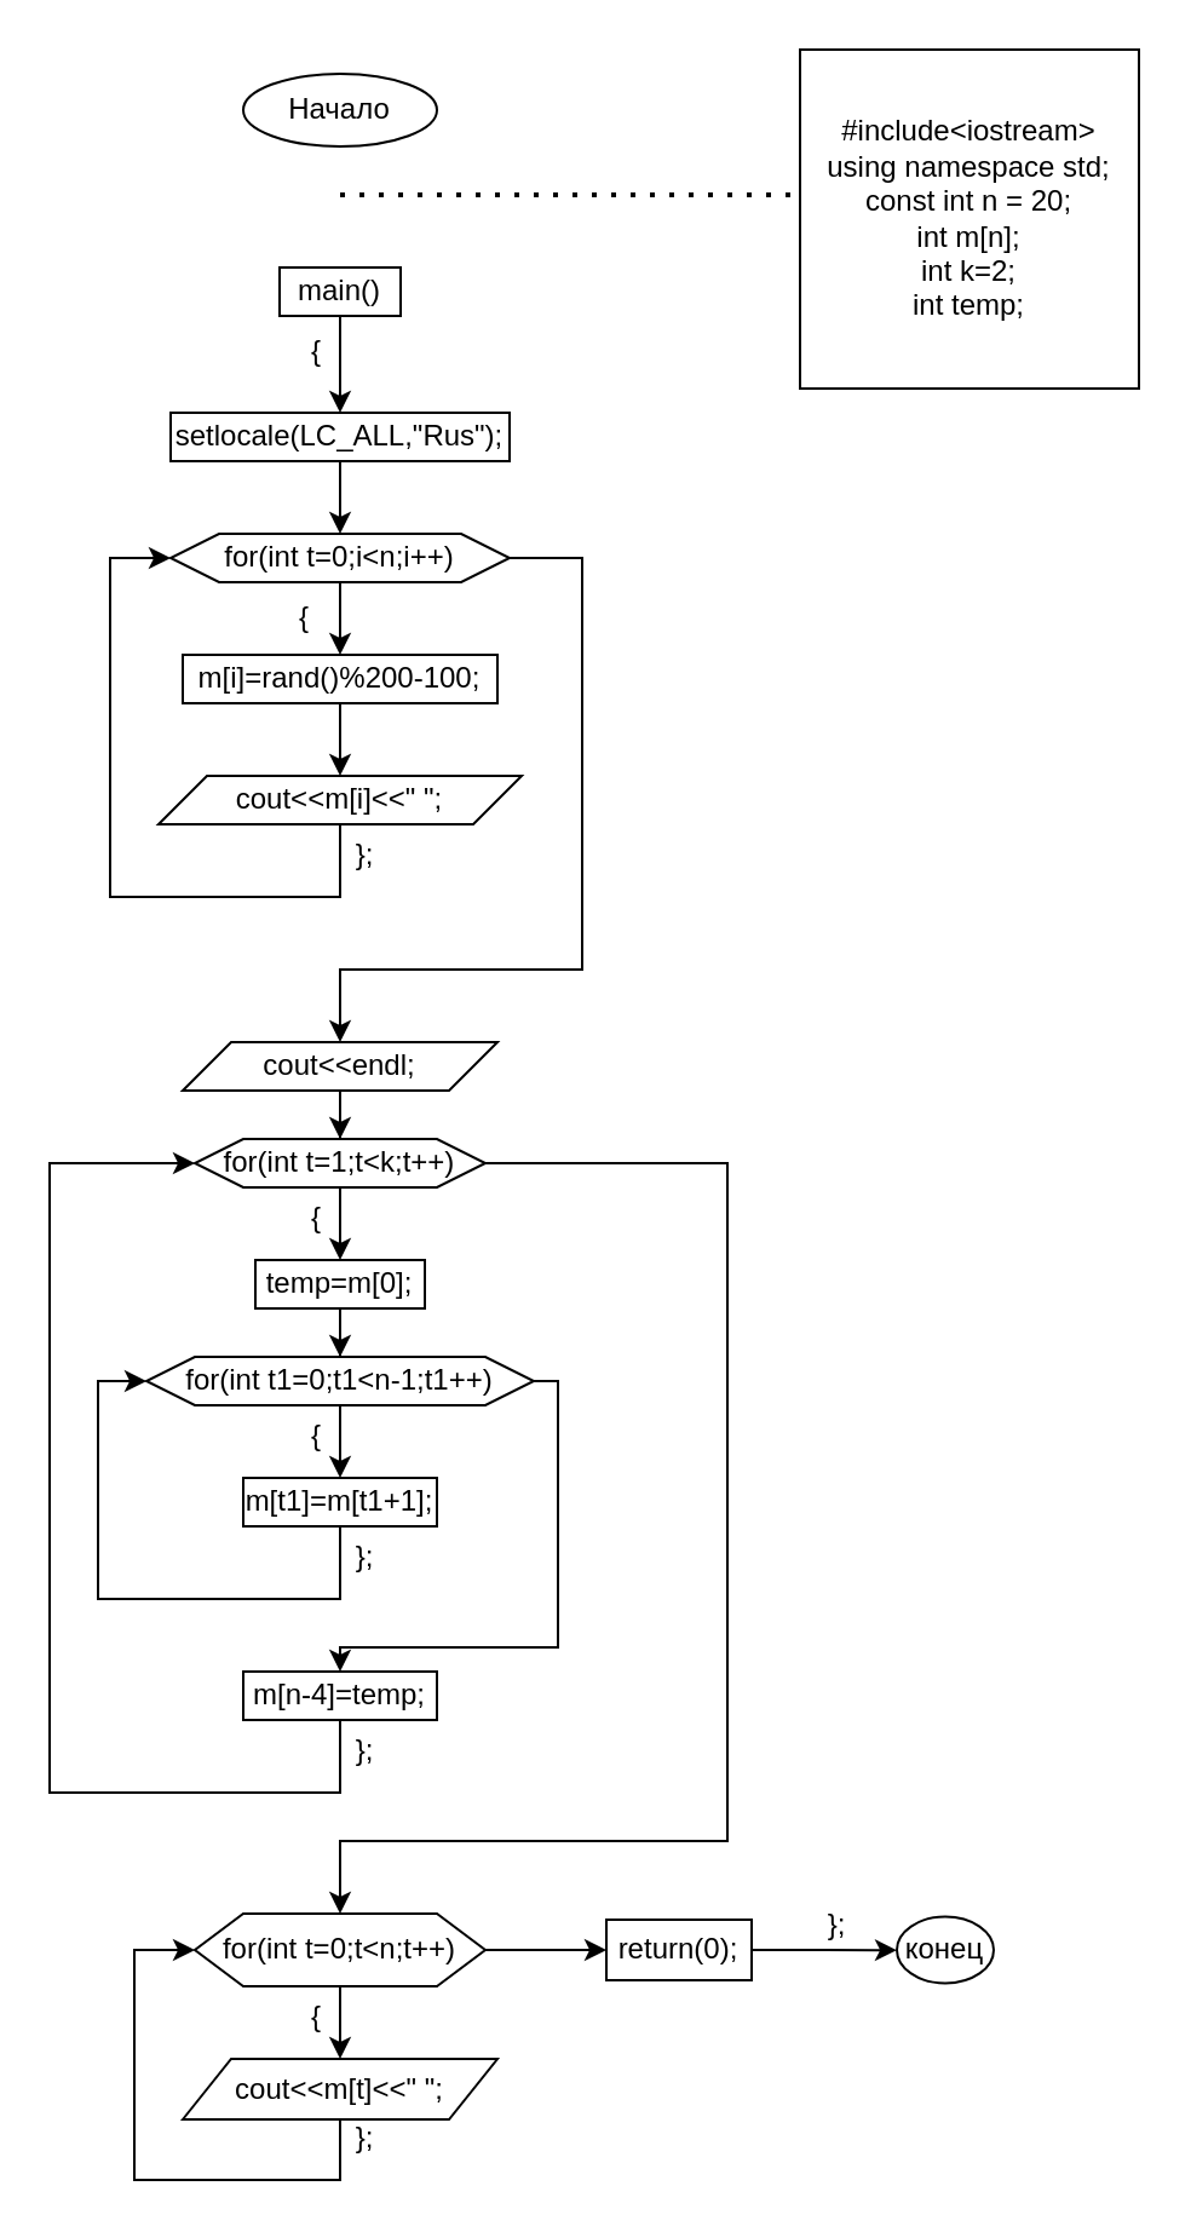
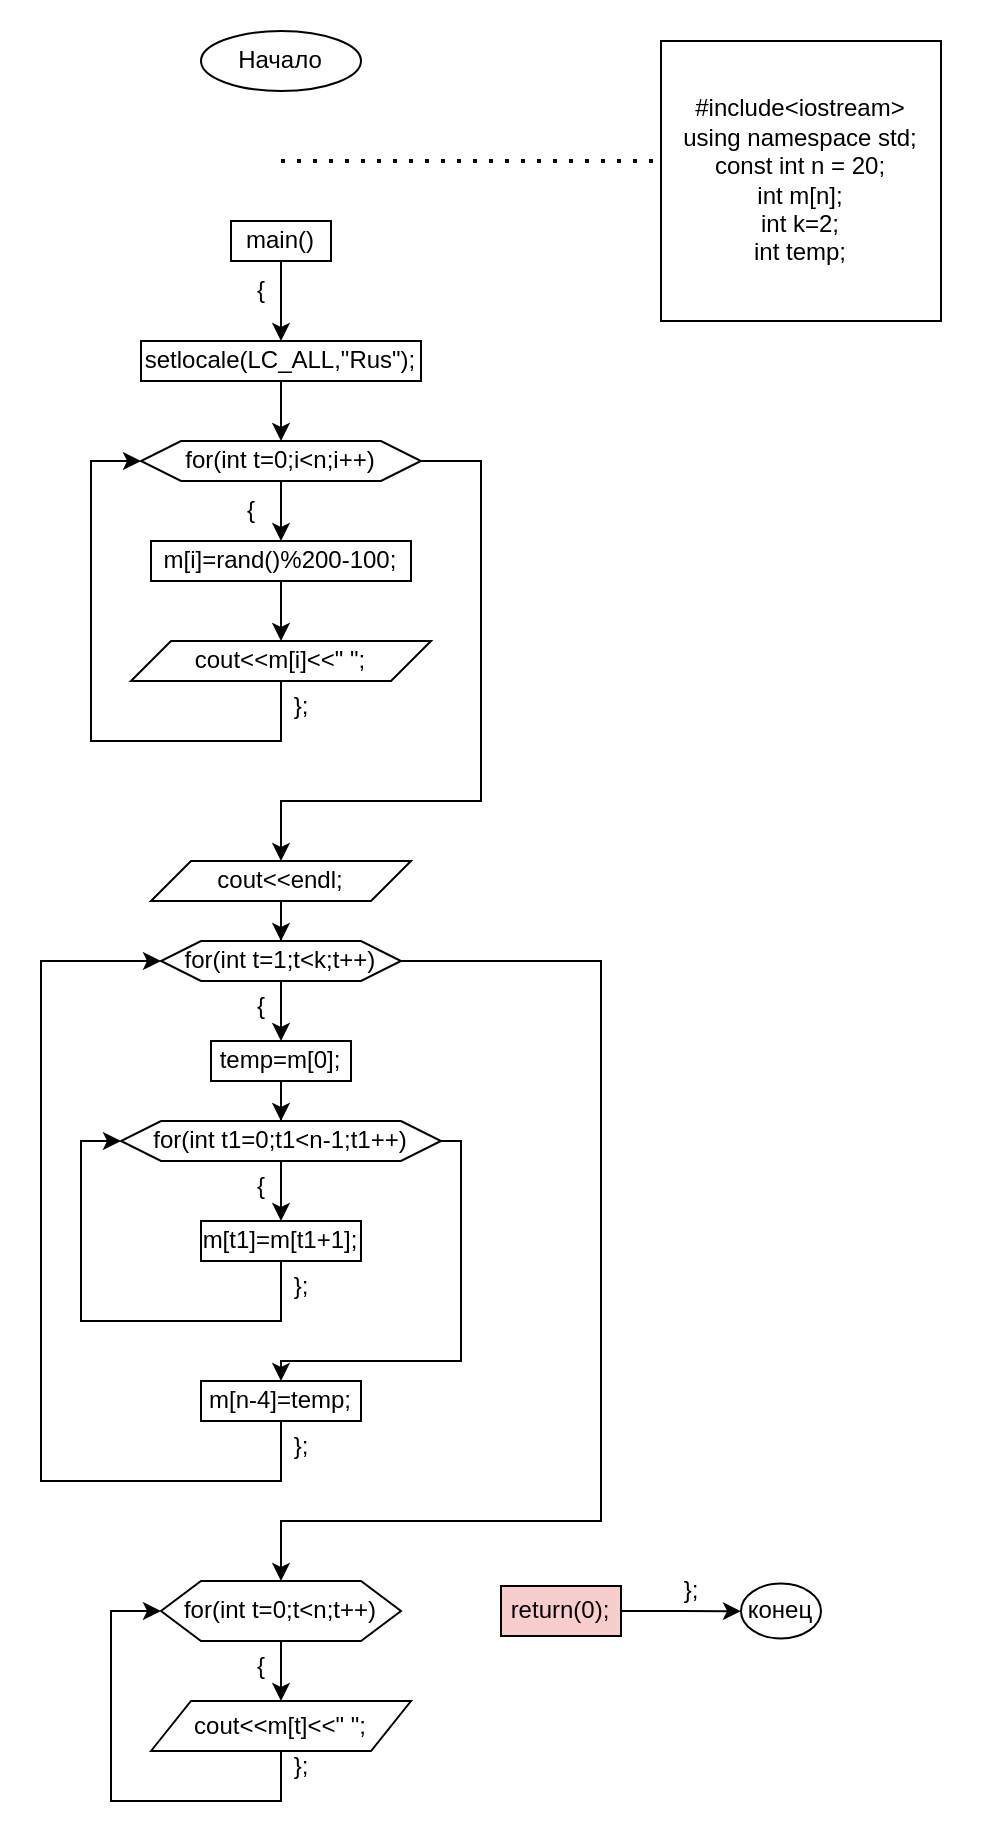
  <mxCell id="0" />
  <mxCell id="1" parent="0" />
- <mxCell id="2" value="Начало" style="ellipse;whiteSpace=wrap;html=1;" parent="1" vertex="1"><mxGeometry x="100" y="30" width="80" height="30" as="geometry" /></mxCell>
+ <mxCell id="2" value="Начало" style="ellipse;whiteSpace=wrap;html=1;" parent="1" vertex="1"><mxGeometry x="100" y="15" width="80" height="30" as="geometry" /></mxCell>
  <mxCell id="3" value="" style="edgeStyle=orthogonalEdgeStyle;rounded=0;orthogonalLoop=1;jettySize=auto;html=1;" parent="1" source="4" target="8" edge="1"><mxGeometry relative="1" as="geometry" /></mxCell>
  <mxCell id="4" value="main()" style="rounded=0;whiteSpace=wrap;html=1;" parent="1" vertex="1"><mxGeometry x="115" y="110" width="50" height="20" as="geometry" /></mxCell>
  <mxCell id="5" value="" style="endArrow=none;dashed=1;html=1;dashPattern=1 3;strokeWidth=2;rounded=0;" parent="1" edge="1"><mxGeometry width="50" height="50" relative="1" as="geometry"><mxPoint x="140" y="80" as="sourcePoint" /><mxPoint x="330" y="80" as="targetPoint" /></mxGeometry></mxCell>
  <mxCell id="6" value="#include&amp;lt;iostream&amp;gt;&lt;br&gt;using namespace std;&lt;br&gt;const int n = 20;&lt;br&gt;int m[n];&lt;br&gt;int k=2;&lt;br&gt;int temp;" style="whiteSpace=wrap;html=1;aspect=fixed;" parent="1" vertex="1"><mxGeometry x="330" y="20" width="140" height="140" as="geometry" /></mxCell>
  <mxCell id="7" value="" style="edgeStyle=orthogonalEdgeStyle;rounded=0;orthogonalLoop=1;jettySize=auto;html=1;" parent="1" source="8" target="11" edge="1"><mxGeometry relative="1" as="geometry" /></mxCell>
  <mxCell id="8" value="setlocale(LC_ALL,&quot;Rus&quot;);" style="whiteSpace=wrap;html=1;rounded=0;" parent="1" vertex="1"><mxGeometry x="70" y="170" width="140" height="20" as="geometry" /></mxCell>
  <mxCell id="9" value="" style="edgeStyle=orthogonalEdgeStyle;rounded=0;orthogonalLoop=1;jettySize=auto;html=1;" parent="1" source="11" target="13" edge="1"><mxGeometry relative="1" as="geometry" /></mxCell>
  <mxCell id="10" style="edgeStyle=orthogonalEdgeStyle;rounded=0;orthogonalLoop=1;jettySize=auto;html=1;" parent="1" source="11" edge="1"><mxGeometry relative="1" as="geometry"><mxPoint x="140" y="430" as="targetPoint" /><Array as="points"><mxPoint x="240" y="230" /><mxPoint x="240" y="400" /><mxPoint x="140" y="400" /></Array></mxGeometry></mxCell>
  <mxCell id="11" value="for(int t=0;i&amp;lt;n;i++)" style="shape=hexagon;perimeter=hexagonPerimeter2;whiteSpace=wrap;html=1;fixedSize=1;rounded=0;" parent="1" vertex="1"><mxGeometry x="70" y="220" width="140" height="20" as="geometry" /></mxCell>
  <mxCell id="12" value="" style="edgeStyle=orthogonalEdgeStyle;rounded=0;orthogonalLoop=1;jettySize=auto;html=1;" parent="1" source="13" target="15" edge="1"><mxGeometry relative="1" as="geometry" /></mxCell>
  <mxCell id="13" value="m[i]=rand()%200-100;" style="whiteSpace=wrap;html=1;rounded=0;" parent="1" vertex="1"><mxGeometry x="75" y="270" width="130" height="20" as="geometry" /></mxCell>
  <mxCell id="14" style="edgeStyle=orthogonalEdgeStyle;rounded=0;orthogonalLoop=1;jettySize=auto;html=1;entryX=0;entryY=0.5;entryDx=0;entryDy=0;" parent="1" source="15" target="11" edge="1"><mxGeometry relative="1" as="geometry"><Array as="points"><mxPoint x="140" y="370" /><mxPoint x="45" y="370" /><mxPoint x="45" y="230" /></Array></mxGeometry></mxCell>
  <mxCell id="15" value="cout&amp;lt;&amp;lt;m[i]&amp;lt;&amp;lt;&quot; &quot;;" style="shape=parallelogram;perimeter=parallelogramPerimeter;whiteSpace=wrap;html=1;fixedSize=1;rounded=0;" parent="1" vertex="1"><mxGeometry x="65" y="320" width="150" height="20" as="geometry" /></mxCell>
  <mxCell id="16" value="" style="edgeStyle=orthogonalEdgeStyle;rounded=0;orthogonalLoop=1;jettySize=auto;html=1;" edge="1" parent="1" source="17" target="34"><mxGeometry relative="1" as="geometry" /></mxCell>
  <mxCell id="17" value="cout&amp;lt;&amp;lt;endl;" style="shape=parallelogram;perimeter=parallelogramPerimeter;whiteSpace=wrap;html=1;fixedSize=1;" parent="1" vertex="1"><mxGeometry x="75" y="430" width="130" height="20" as="geometry" /></mxCell>
  <mxCell id="18" value="" style="edgeStyle=orthogonalEdgeStyle;rounded=0;orthogonalLoop=1;jettySize=auto;html=1;" parent="1" source="20" target="22" edge="1"><mxGeometry relative="1" as="geometry" /></mxCell>
- <mxCell id="19" value="" style="edgeStyle=orthogonalEdgeStyle;rounded=0;orthogonalLoop=1;jettySize=auto;html=1;" parent="1" source="20" target="24" edge="1"><mxGeometry relative="1" as="geometry" /></mxCell>
  <mxCell id="20" value="for(int t=0;t&amp;lt;n;t++)" style="shape=hexagon;perimeter=hexagonPerimeter2;whiteSpace=wrap;html=1;fixedSize=1;" parent="1" vertex="1"><mxGeometry x="80" y="790" width="120" height="30" as="geometry" /></mxCell>
  <mxCell id="21" style="edgeStyle=orthogonalEdgeStyle;rounded=0;orthogonalLoop=1;jettySize=auto;html=1;entryX=0;entryY=0.5;entryDx=0;entryDy=0;" parent="1" source="22" target="20" edge="1"><mxGeometry relative="1" as="geometry"><Array as="points"><mxPoint x="140" y="900" /><mxPoint x="55" y="900" /><mxPoint x="55" y="805" /></Array></mxGeometry></mxCell>
  <mxCell id="22" value="cout&amp;lt;&amp;lt;m[t]&amp;lt;&amp;lt;&quot; &quot;;" style="shape=parallelogram;perimeter=parallelogramPerimeter;whiteSpace=wrap;html=1;fixedSize=1;" parent="1" vertex="1"><mxGeometry x="75" y="850" width="130" height="25" as="geometry" /></mxCell>
  <mxCell id="23" value="" style="edgeStyle=orthogonalEdgeStyle;rounded=0;orthogonalLoop=1;jettySize=auto;html=1;" parent="1" source="24" target="25" edge="1"><mxGeometry relative="1" as="geometry" /></mxCell>
- <mxCell id="24" value="return(0);" style="whiteSpace=wrap;html=1;" parent="1" vertex="1"><mxGeometry x="250" y="792.5" width="60" height="25" as="geometry" /></mxCell>
+ <mxCell id="24" value="return(0);" style="whiteSpace=wrap;html=1;fillColor=#f8cecc;" parent="1" vertex="1"><mxGeometry x="250" y="792.5" width="60" height="25" as="geometry" /></mxCell>
  <mxCell id="25" value="конец" style="ellipse;whiteSpace=wrap;html=1;" parent="1" vertex="1"><mxGeometry x="370" y="791.25" width="40" height="27.5" as="geometry" /></mxCell>
  <mxCell id="26" value="{" style="text;html=1;align=center;verticalAlign=middle;resizable=0;points=[];autosize=1;strokeColor=none;fillColor=none;" parent="1" vertex="1"><mxGeometry x="115" y="130" width="30" height="30" as="geometry" /></mxCell>
  <mxCell id="27" value="};" style="text;html=1;align=center;verticalAlign=middle;resizable=0;points=[];autosize=1;strokeColor=none;fillColor=none;" parent="1" vertex="1"><mxGeometry x="330" y="780" width="30" height="30" as="geometry" /></mxCell>
  <mxCell id="28" value="{" style="text;html=1;align=center;verticalAlign=middle;resizable=0;points=[];autosize=1;strokeColor=none;fillColor=none;" parent="1" vertex="1"><mxGeometry x="110" y="240" width="30" height="30" as="geometry" /></mxCell>
  <mxCell id="29" value="};" style="text;html=1;align=center;verticalAlign=middle;resizable=0;points=[];autosize=1;strokeColor=none;fillColor=none;" parent="1" vertex="1"><mxGeometry x="135" y="338" width="30" height="30" as="geometry" /></mxCell>
  <mxCell id="30" value="{" style="text;html=1;align=center;verticalAlign=middle;resizable=0;points=[];autosize=1;strokeColor=none;fillColor=none;" parent="1" vertex="1"><mxGeometry x="115" y="818" width="30" height="30" as="geometry" /></mxCell>
  <mxCell id="31" value="};" style="text;html=1;align=center;verticalAlign=middle;resizable=0;points=[];autosize=1;strokeColor=none;fillColor=none;" parent="1" vertex="1"><mxGeometry x="135" y="868" width="30" height="30" as="geometry" /></mxCell>
  <mxCell id="32" value="" style="edgeStyle=orthogonalEdgeStyle;rounded=0;orthogonalLoop=1;jettySize=auto;html=1;" edge="1" parent="1" source="34" target="36"><mxGeometry relative="1" as="geometry" /></mxCell>
  <mxCell id="33" style="edgeStyle=orthogonalEdgeStyle;rounded=0;orthogonalLoop=1;jettySize=auto;html=1;" edge="1" parent="1" source="34" target="20"><mxGeometry relative="1" as="geometry"><Array as="points"><mxPoint x="300" y="480" /><mxPoint x="300" y="760" /><mxPoint x="140" y="760" /></Array></mxGeometry></mxCell>
  <mxCell id="34" value="for(int t=1;t&amp;lt;k;t++)" style="shape=hexagon;perimeter=hexagonPerimeter2;whiteSpace=wrap;html=1;fixedSize=1;" vertex="1" parent="1"><mxGeometry x="80" y="470" width="120" height="20" as="geometry" /></mxCell>
  <mxCell id="35" value="" style="edgeStyle=orthogonalEdgeStyle;rounded=0;orthogonalLoop=1;jettySize=auto;html=1;" edge="1" parent="1" source="36" target="39"><mxGeometry relative="1" as="geometry" /></mxCell>
  <mxCell id="36" value="temp=m[0];" style="whiteSpace=wrap;html=1;" vertex="1" parent="1"><mxGeometry x="105" y="520" width="70" height="20" as="geometry" /></mxCell>
  <mxCell id="37" value="" style="edgeStyle=orthogonalEdgeStyle;rounded=0;orthogonalLoop=1;jettySize=auto;html=1;" edge="1" parent="1" source="39" target="41"><mxGeometry relative="1" as="geometry" /></mxCell>
  <mxCell id="38" style="edgeStyle=orthogonalEdgeStyle;rounded=0;orthogonalLoop=1;jettySize=auto;html=1;" edge="1" parent="1" source="39"><mxGeometry relative="1" as="geometry"><mxPoint x="140" y="690" as="targetPoint" /><Array as="points"><mxPoint x="230" y="570" /><mxPoint x="230" y="680" /><mxPoint x="140" y="680" /></Array></mxGeometry></mxCell>
  <mxCell id="39" value="for(int t1=0;t1&amp;lt;n-1;t1++)" style="shape=hexagon;perimeter=hexagonPerimeter2;whiteSpace=wrap;html=1;fixedSize=1;" vertex="1" parent="1"><mxGeometry x="60" y="560" width="160" height="20" as="geometry" /></mxCell>
  <mxCell id="40" style="edgeStyle=orthogonalEdgeStyle;rounded=0;orthogonalLoop=1;jettySize=auto;html=1;entryX=0;entryY=0.5;entryDx=0;entryDy=0;" edge="1" parent="1" source="41" target="39"><mxGeometry relative="1" as="geometry"><Array as="points"><mxPoint x="140" y="660" /><mxPoint x="40" y="660" /><mxPoint x="40" y="570" /></Array></mxGeometry></mxCell>
  <mxCell id="41" value="m[t1]=m[t1+1];" style="whiteSpace=wrap;html=1;" vertex="1" parent="1"><mxGeometry x="100" y="610" width="80" height="20" as="geometry" /></mxCell>
  <mxCell id="42" style="edgeStyle=orthogonalEdgeStyle;rounded=0;orthogonalLoop=1;jettySize=auto;html=1;entryX=0;entryY=0.5;entryDx=0;entryDy=0;" edge="1" parent="1" source="43" target="34"><mxGeometry relative="1" as="geometry"><Array as="points"><mxPoint x="140" y="740" /><mxPoint x="20" y="740" /><mxPoint x="20" y="480" /></Array></mxGeometry></mxCell>
  <mxCell id="43" value="m[n-4]=temp;" style="rounded=0;whiteSpace=wrap;html=1;" vertex="1" parent="1"><mxGeometry x="100" y="690" width="80" height="20" as="geometry" /></mxCell>
  <mxCell id="44" value="{" style="text;html=1;align=center;verticalAlign=middle;resizable=0;points=[];autosize=1;strokeColor=none;fillColor=none;" vertex="1" parent="1"><mxGeometry x="115" y="488" width="30" height="30" as="geometry" /></mxCell>
  <mxCell id="45" value="};" style="text;html=1;align=center;verticalAlign=middle;resizable=0;points=[];autosize=1;strokeColor=none;fillColor=none;" vertex="1" parent="1"><mxGeometry x="135" y="708" width="30" height="30" as="geometry" /></mxCell>
  <mxCell id="46" value="{" style="text;html=1;align=center;verticalAlign=middle;resizable=0;points=[];autosize=1;strokeColor=none;fillColor=none;" vertex="1" parent="1"><mxGeometry x="115" y="578" width="30" height="30" as="geometry" /></mxCell>
  <mxCell id="47" value="};" style="text;html=1;align=center;verticalAlign=middle;resizable=0;points=[];autosize=1;strokeColor=none;fillColor=none;" vertex="1" parent="1"><mxGeometry x="135" y="628" width="30" height="30" as="geometry" /></mxCell>
